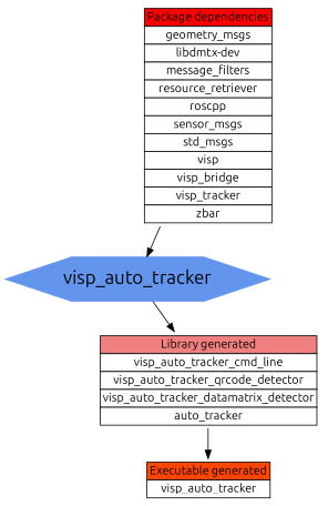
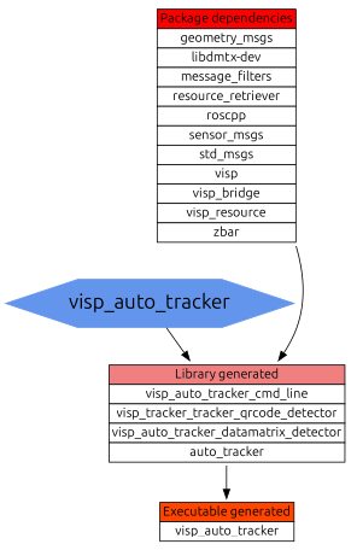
  digraph {
    fontname=Ubuntu
    nodesep=0.1
    node [fontname=Ubuntu shape=plaintext]
    edge [fontname=Ubuntu]
    visp_auto_tracker [color="#6495ED" fontsize=22 shape=hexagon style=filled]
-   n2 [label=<<table BGCOLOR="#FFFFFF" BORDER="0" CELLBORDER="1" CELLSPACING="0">   <tr>     <td ALIGN="CENTER" BGCOLOR="#F08080" COLSPAN="1">Library generated</td>   </tr>   <tr>     <td ALIGN="CENTER" BGCOLOR="#FFFFFF" COLSPAN="1">visp_auto_tracker_cmd_line</td>   </tr>   <tr>     <td ALIGN="CENTER" BGCOLOR="#FFFFFF" COLSPAN="1">visp_auto_tracker_qrcode_detector</td>   </tr>   <tr>     <td ALIGN="CENTER" BGCOLOR="#FFFFFF" COLSPAN="1">visp_auto_tracker_datamatrix_detector</td>   </tr>   <tr>     <td ALIGN="CENTER" BGCOLOR="#FFFFFF" COLSPAN="1">auto_tracker</td>   </tr> </table> >]
+   n2 [label=<<table BGCOLOR="#FFFFFF" BORDER="0" CELLBORDER="1" CELLSPACING="0">   <tr>     <td ALIGN="CENTER" BGCOLOR="#F08080" COLSPAN="1">Library generated</td>   </tr>   <tr>     <td ALIGN="CENTER" BGCOLOR="#FFFFFF" COLSPAN="1">visp_auto_tracker_cmd_line</td>   </tr>   <tr>     <td ALIGN="CENTER" BGCOLOR="#FFFFFF" COLSPAN="1">visp_tracker_tracker_qrcode_detector</td>   </tr>   <tr>     <td ALIGN="CENTER" BGCOLOR="#FFFFFF" COLSPAN="1">visp_auto_tracker_datamatrix_detector</td>   </tr>   <tr>     <td ALIGN="CENTER" BGCOLOR="#FFFFFF" COLSPAN="1">auto_tracker</td>   </tr> </table> >]
    n3 [label=<<table BGCOLOR="#FFFFFF" BORDER="0" CELLBORDER="1" CELLSPACING="0">   <tr>     <td ALIGN="CENTER" BGCOLOR="#FF4500" COLSPAN="1">Executable generated</td>   </tr>   <tr>     <td ALIGN="CENTER" BGCOLOR="#FFFFFF" COLSPAN="1">visp_auto_tracker</td>   </tr> </table> >]
-   n4 [label=<<table BGCOLOR="#FFFFFF" BORDER="0" CELLBORDER="1" CELLSPACING="0">   <tr>     <td ALIGN="CENTER" BGCOLOR="#FF0000" COLSPAN="1">Package dependencies</td>   </tr>   <tr>     <td ALIGN="CENTER" BGCOLOR="#FFFFFF" COLSPAN="1">geometry_msgs</td>   </tr>   <tr>     <td ALIGN="CENTER" BGCOLOR="#FFFFFF" COLSPAN="1">libdmtx-dev</td>   </tr>   <tr>     <td ALIGN="CENTER" BGCOLOR="#FFFFFF" COLSPAN="1">message_filters</td>   </tr>   <tr>     <td ALIGN="CENTER" BGCOLOR="#FFFFFF" COLSPAN="1">resource_retriever</td>   </tr>   <tr>     <td ALIGN="CENTER" BGCOLOR="#FFFFFF" COLSPAN="1">roscpp</td>   </tr>   <tr>     <td ALIGN="CENTER" BGCOLOR="#FFFFFF" COLSPAN="1">sensor_msgs</td>   </tr>   <tr>     <td ALIGN="CENTER" BGCOLOR="#FFFFFF" COLSPAN="1">std_msgs</td>   </tr>   <tr>     <td ALIGN="CENTER" BGCOLOR="#FFFFFF" COLSPAN="1">visp</td>   </tr>   <tr>     <td ALIGN="CENTER" BGCOLOR="#FFFFFF" COLSPAN="1">visp_bridge</td>   </tr>   <tr>     <td ALIGN="CENTER" BGCOLOR="#FFFFFF" COLSPAN="1">visp_tracker</td>   </tr>   <tr>     <td ALIGN="CENTER" BGCOLOR="#FFFFFF" COLSPAN="1">zbar</td>   </tr> </table> >]
+   n4 [label=<<table BGCOLOR="#FFFFFF" BORDER="0" CELLBORDER="1" CELLSPACING="0">   <tr>     <td ALIGN="CENTER" BGCOLOR="#FF0000" COLSPAN="1">Package dependencies</td>   </tr>   <tr>     <td ALIGN="CENTER" BGCOLOR="#FFFFFF" COLSPAN="1">geometry_msgs</td>   </tr>   <tr>     <td ALIGN="CENTER" BGCOLOR="#FFFFFF" COLSPAN="1">libdmtx-dev</td>   </tr>   <tr>     <td ALIGN="CENTER" BGCOLOR="#FFFFFF" COLSPAN="1">message_filters</td>   </tr>   <tr>     <td ALIGN="CENTER" BGCOLOR="#FFFFFF" COLSPAN="1">resource_retriever</td>   </tr>   <tr>     <td ALIGN="CENTER" BGCOLOR="#FFFFFF" COLSPAN="1">roscpp</td>   </tr>   <tr>     <td ALIGN="CENTER" BGCOLOR="#FFFFFF" COLSPAN="1">sensor_msgs</td>   </tr>   <tr>     <td ALIGN="CENTER" BGCOLOR="#FFFFFF" COLSPAN="1">std_msgs</td>   </tr>   <tr>     <td ALIGN="CENTER" BGCOLOR="#FFFFFF" COLSPAN="1">visp</td>   </tr>   <tr>     <td ALIGN="CENTER" BGCOLOR="#FFFFFF" COLSPAN="1">visp_bridge</td>   </tr>   <tr>     <td ALIGN="CENTER" BGCOLOR="#FFFFFF" COLSPAN="1">visp_resource</td>   </tr>   <tr>     <td ALIGN="CENTER" BGCOLOR="#FFFFFF" COLSPAN="1">zbar</td>   </tr> </table> >]
    visp_auto_tracker -> n2
    n2 -> n3
-   n4 -> visp_auto_tracker
+   n4 -> n2
  }
